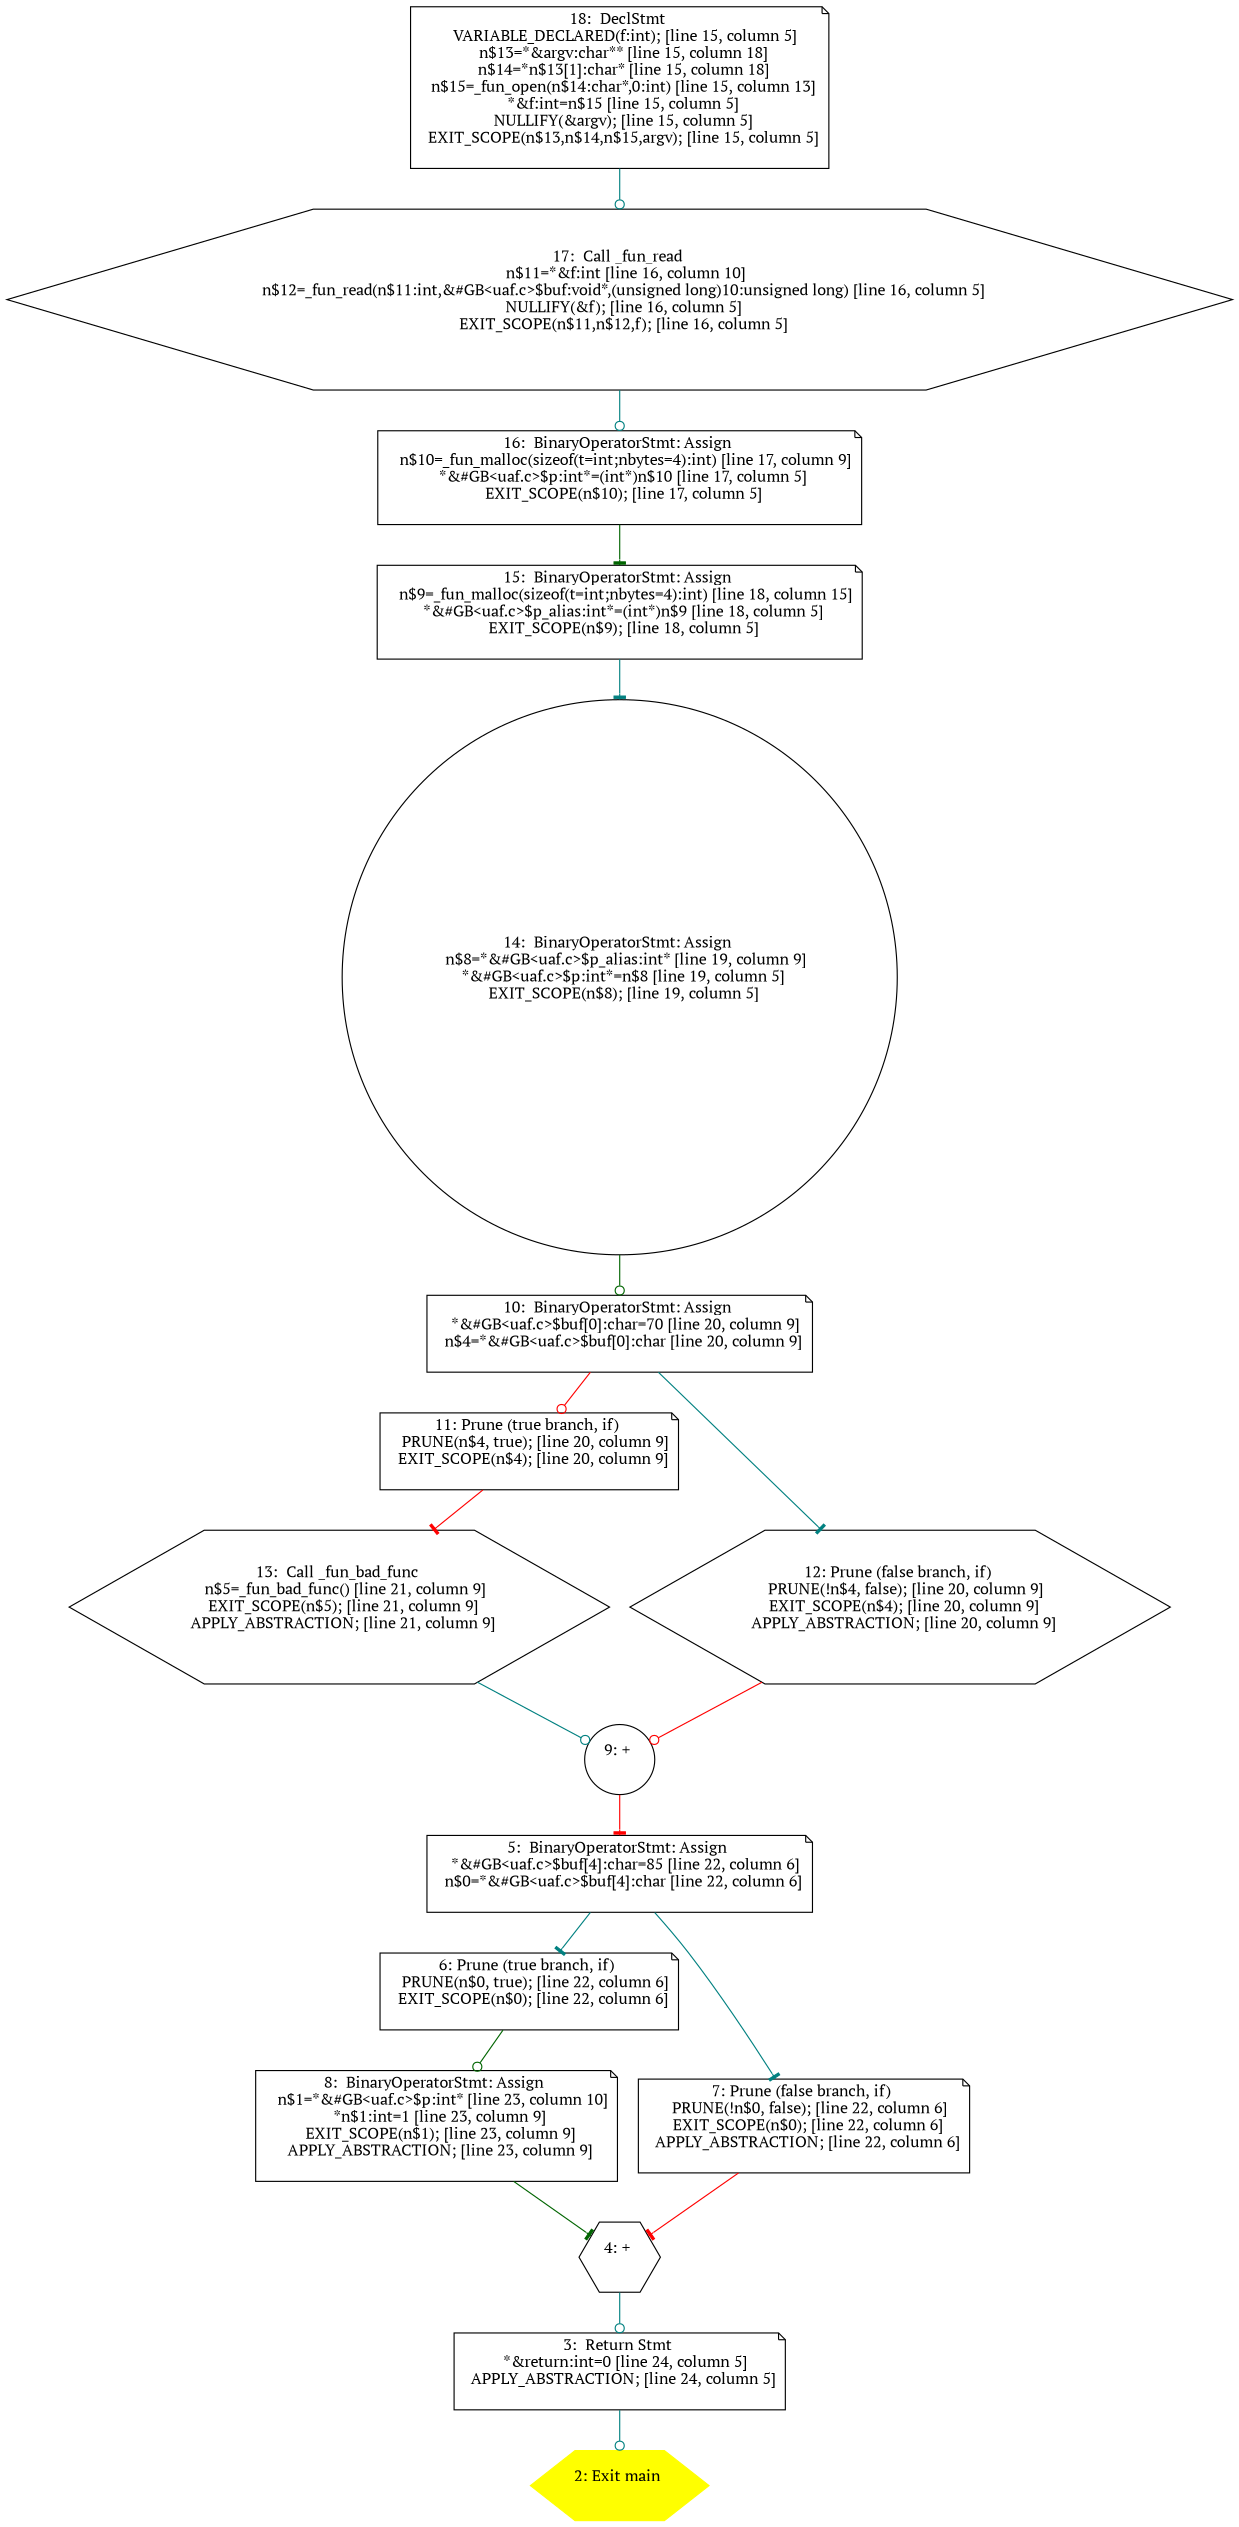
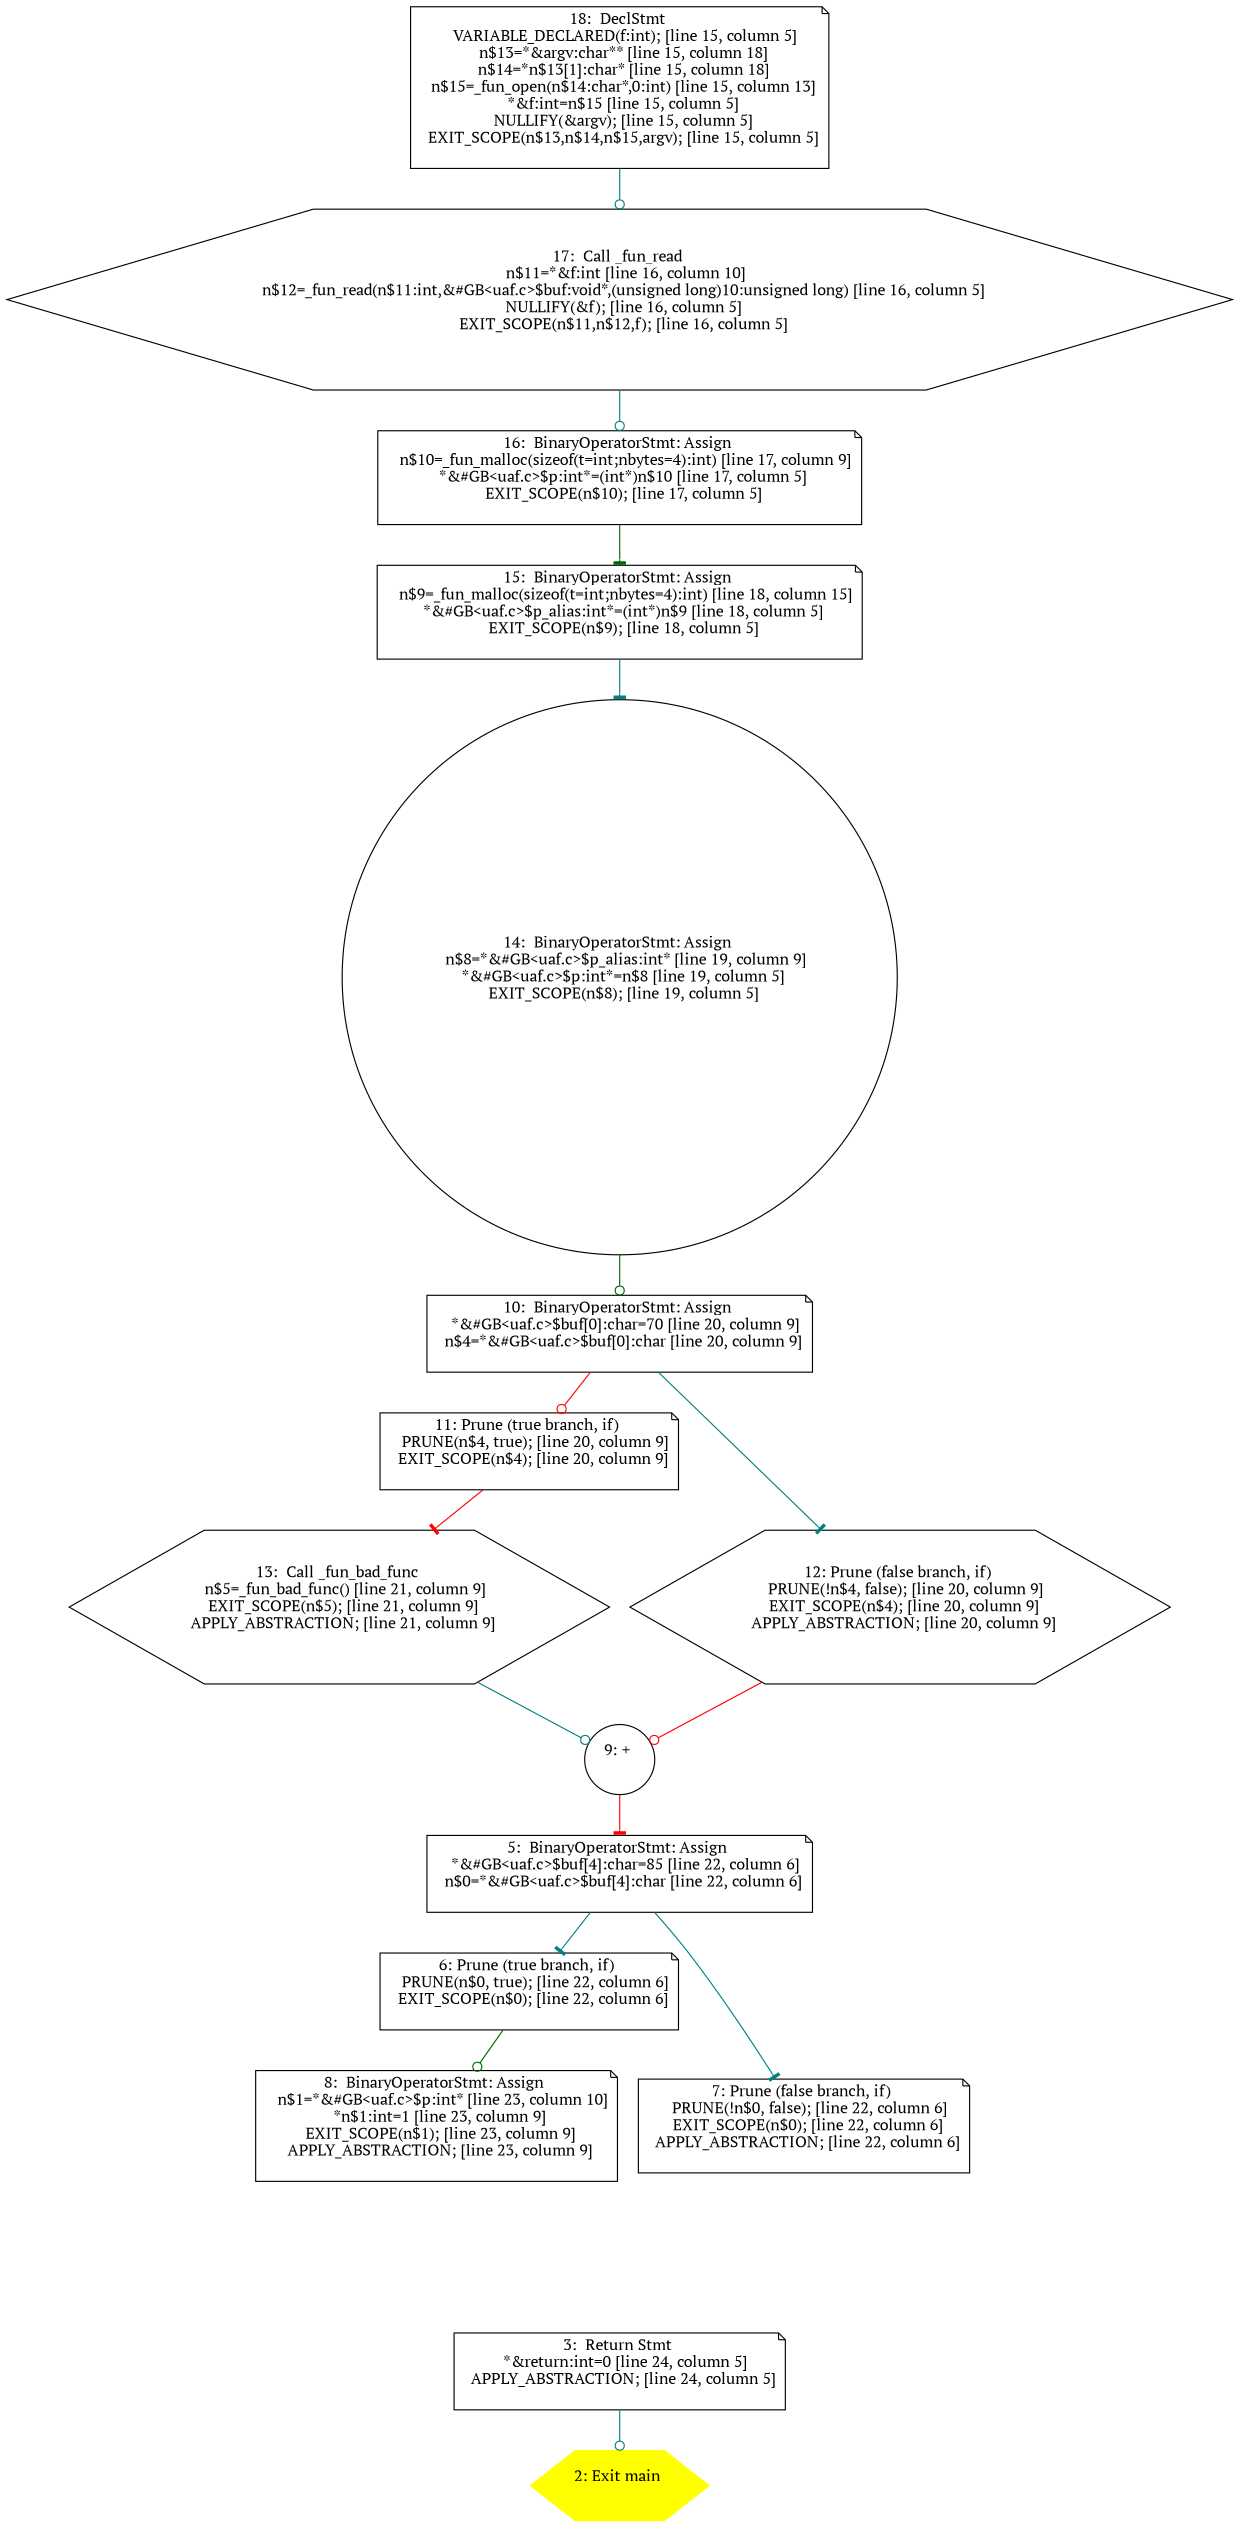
  digraph {
    fontname="PT Serif"
    node [fontname="PT Serif" shape=note]
    edge [arrowhead=odot color=teal fontname="PT Serif"]
    n1 [label="18:  DeclStmt \n   VARIABLE_DECLARED(f:int); [line 15, column 5]\n  n$13=*&argv:char** [line 15, column 18]\n  n$14=*n$13[1]:char* [line 15, column 18]\n  n$15=_fun_open(n$14:char*,0:int) [line 15, column 13]\n  *&f:int=n$15 [line 15, column 5]\n  NULLIFY(&argv); [line 15, column 5]\n  EXIT_SCOPE(n$13,n$14,n$15,argv); [line 15, column 5]\n "]
    n2 [label="17:  Call _fun_read \n   n$11=*&f:int [line 16, column 10]\n  n$12=_fun_read(n$11:int,&#GB<uaf.c>$buf:void*,(unsigned long)10:unsigned long) [line 16, column 5]\n  NULLIFY(&f); [line 16, column 5]\n  EXIT_SCOPE(n$11,n$12,f); [line 16, column 5]\n " shape=hexagon]
    n3 [label="16:  BinaryOperatorStmt: Assign \n   n$10=_fun_malloc(sizeof(t=int;nbytes=4):int) [line 17, column 9]\n  *&#GB<uaf.c>$p:int*=(int*)n$10 [line 17, column 5]\n  EXIT_SCOPE(n$10); [line 17, column 5]\n "]
    n4 [color=yellow label="2: Exit main \n  " shape=hexagon style=filled]
    n5 [label="3:  Return Stmt \n   *&return:int=0 [line 24, column 5]\n  APPLY_ABSTRACTION; [line 24, column 5]\n "]
-   n6 [label="4: + \n  " shape=hexagon]
    n7 [label="5:  BinaryOperatorStmt: Assign \n   *&#GB<uaf.c>$buf[4]:char=85 [line 22, column 6]\n  n$0=*&#GB<uaf.c>$buf[4]:char [line 22, column 6]\n "]
    n8 [label="6: Prune (true branch, if) \n   PRUNE(n$0, true); [line 22, column 6]\n  EXIT_SCOPE(n$0); [line 22, column 6]\n "]
    n9 [label="7: Prune (false branch, if) \n   PRUNE(!n$0, false); [line 22, column 6]\n  EXIT_SCOPE(n$0); [line 22, column 6]\n  APPLY_ABSTRACTION; [line 22, column 6]\n "]
    n10 [label="8:  BinaryOperatorStmt: Assign \n   n$1=*&#GB<uaf.c>$p:int* [line 23, column 10]\n  *n$1:int=1 [line 23, column 9]\n  EXIT_SCOPE(n$1); [line 23, column 9]\n  APPLY_ABSTRACTION; [line 23, column 9]\n "]
    n11 [label="9: + \n  " shape=circle]
    n12 [label="10:  BinaryOperatorStmt: Assign \n   *&#GB<uaf.c>$buf[0]:char=70 [line 20, column 9]\n  n$4=*&#GB<uaf.c>$buf[0]:char [line 20, column 9]\n "]
    n13 [label="11: Prune (true branch, if) \n   PRUNE(n$4, true); [line 20, column 9]\n  EXIT_SCOPE(n$4); [line 20, column 9]\n "]
    n14 [label="12: Prune (false branch, if) \n   PRUNE(!n$4, false); [line 20, column 9]\n  EXIT_SCOPE(n$4); [line 20, column 9]\n  APPLY_ABSTRACTION; [line 20, column 9]\n " shape=hexagon]
    n15 [label="13:  Call _fun_bad_func \n   n$5=_fun_bad_func() [line 21, column 9]\n  EXIT_SCOPE(n$5); [line 21, column 9]\n  APPLY_ABSTRACTION; [line 21, column 9]\n " shape=hexagon]
    n16 [label="14:  BinaryOperatorStmt: Assign \n   n$8=*&#GB<uaf.c>$p_alias:int* [line 19, column 9]\n  *&#GB<uaf.c>$p:int*=n$8 [line 19, column 5]\n  EXIT_SCOPE(n$8); [line 19, column 5]\n " shape=circle]
    n17 [label="15:  BinaryOperatorStmt: Assign \n   n$9=_fun_malloc(sizeof(t=int;nbytes=4):int) [line 18, column 15]\n  *&#GB<uaf.c>$p_alias:int*=(int*)n$9 [line 18, column 5]\n  EXIT_SCOPE(n$9); [line 18, column 5]\n "]
    n1 -> n2
    n2 -> n3
    n3 -> n17 [arrowhead=tee color=darkgreen]
    n5 -> n4
-   n6 -> n5
    n7 -> n8 [arrowhead=tee]
    n7 -> n9 [arrowhead=tee]
    n8 -> n10 [color=darkgreen]
-   n9 -> n6 [arrowhead=tee color=red]
-   n10 -> n6 [arrowhead=tee color=darkgreen]
    n11 -> n7 [arrowhead=tee color=red]
    n12 -> n13 [color=red]
    n12 -> n14 [arrowhead=tee]
    n13 -> n15 [arrowhead=tee color=red]
    n14 -> n11 [color=red]
    n15 -> n11
    n16 -> n12 [color=darkgreen]
    n17 -> n16 [arrowhead=tee]
  }
